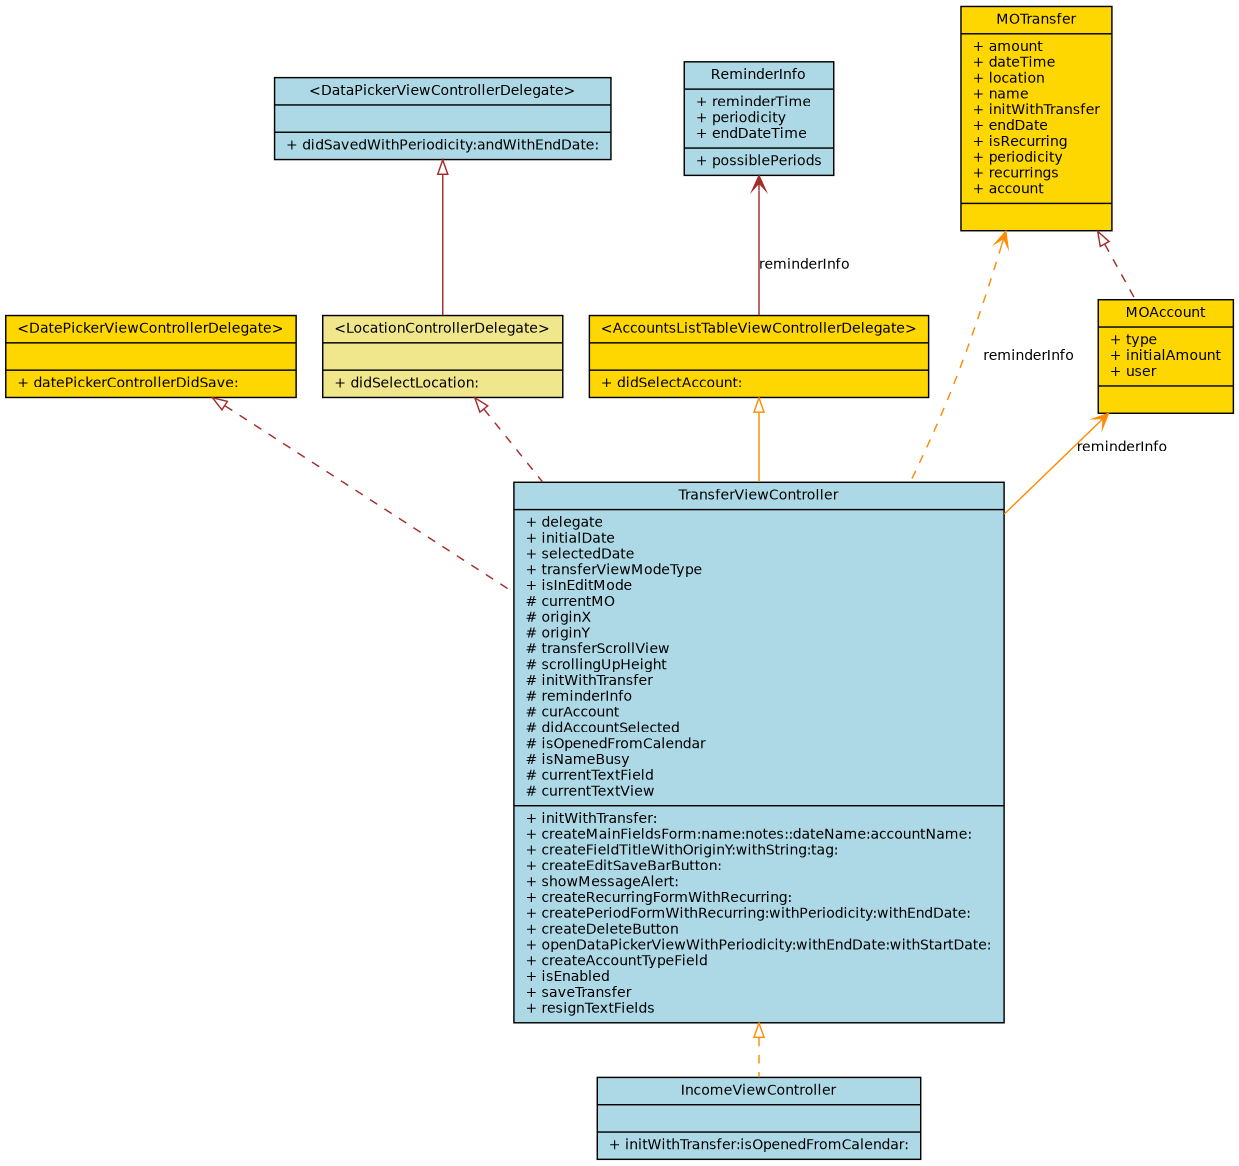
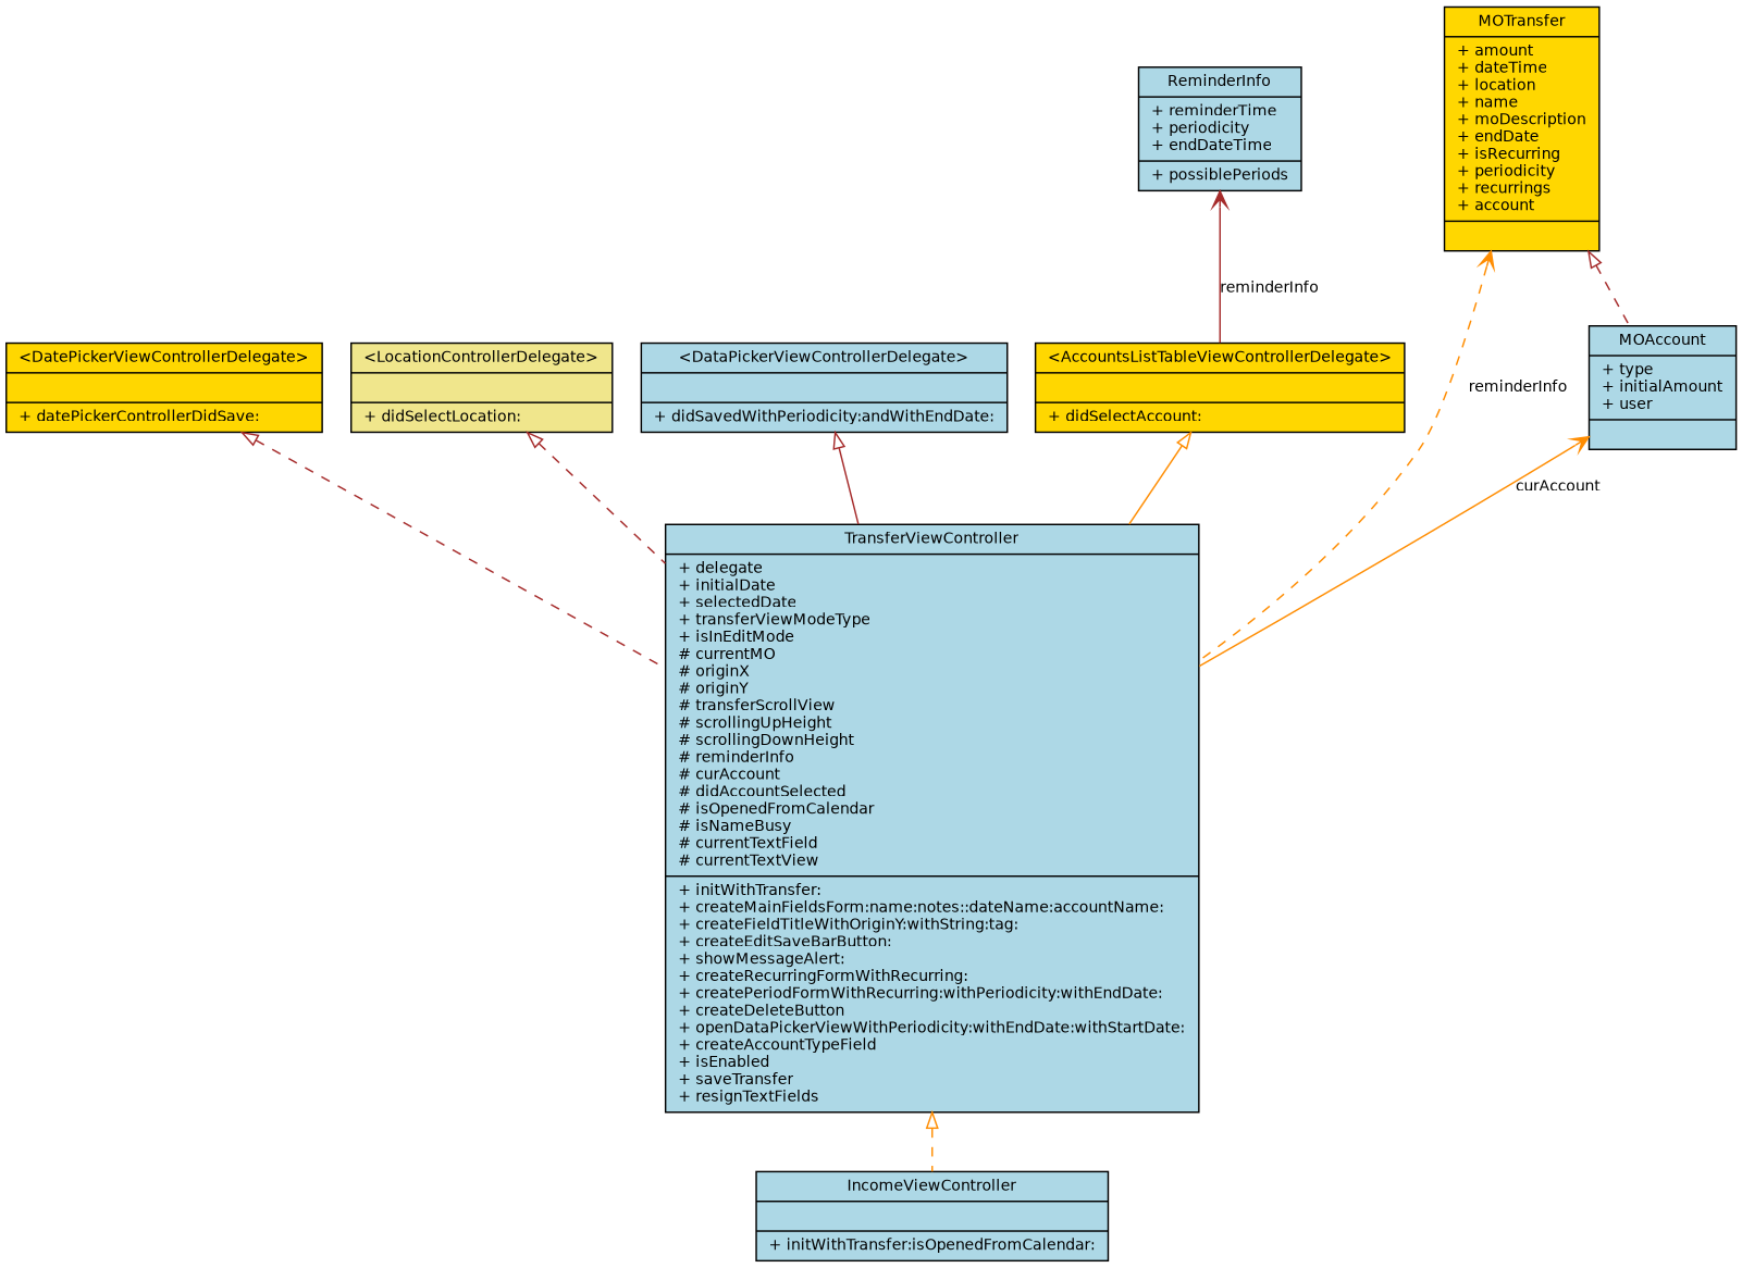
  digraph {
    node [color=black fillcolor=lightblue fontname=Helvetica fontsize=10 shape=record style=filled]
    edge [arrowtail=empty color=brown dir=back fontname=Helvetica fontsize=10 labelfontname=Helvetica labelfontsize=10 style=dashed]
    n1 [fontcolor=black height=0.2 label="{IncomeViewController\n||+ initWithTransfer:isOpenedFromCalendar:\l}" width=0.4]
-   n2 [height=0.2 label="{TransferViewController\n|+ delegate\l+ initialDate\l+ selectedDate\l+ transferViewModeType\l+ isInEditMode\l# currentMO\l# originX\l# originY\l# transferScrollView\l# scrollingUpHeight\l# initWithTransfer\l# reminderInfo\l# curAccount\l# didAccountSelected\l# isOpenedFromCalendar\l# isNameBusy\l# currentTextField\l# currentTextView\l|+ initWithTransfer:\l+ createMainFieldsForm:name:notes::dateName:accountName:\l+ createFieldTitleWithOriginY:withString:tag:\l+ createEditSaveBarButton:\l+ showMessageAlert:\l+ createRecurringFormWithRecurring:\l+ createPeriodFormWithRecurring:withPeriodicity:withEndDate:\l+ createDeleteButton\l+ openDataPickerViewWithPeriodicity:withEndDate:withStartDate:\l+ createAccountTypeField\l+ isEnabled\l+ saveTransfer\l+ resignTextFields\l}" width=0.4]
+   n2 [height=0.2 label="{TransferViewController\n|+ delegate\l+ initialDate\l+ selectedDate\l+ transferViewModeType\l+ isInEditMode\l# currentMO\l# originX\l# originY\l# transferScrollView\l# scrollingUpHeight\l# scrollingDownHeight\l# reminderInfo\l# curAccount\l# didAccountSelected\l# isOpenedFromCalendar\l# isNameBusy\l# currentTextField\l# currentTextView\l|+ initWithTransfer:\l+ createMainFieldsForm:name:notes::dateName:accountName:\l+ createFieldTitleWithOriginY:withString:tag:\l+ createEditSaveBarButton:\l+ showMessageAlert:\l+ createRecurringFormWithRecurring:\l+ createPeriodFormWithRecurring:withPeriodicity:withEndDate:\l+ createDeleteButton\l+ openDataPickerViewWithPeriodicity:withEndDate:withStartDate:\l+ createAccountTypeField\l+ isEnabled\l+ saveTransfer\l+ resignTextFields\l}" width=0.4]
    n3 [fillcolor=gold height=0.2 label="{\<DatePickerViewControllerDelegate\>\n||+ datePickerControllerDidSave:\l}" width=0.4]
    n4 [fillcolor=khaki height=0.2 label="{\<LocationControllerDelegate\>\n||+ didSelectLocation:\l}" width=0.4]
    n5 [height=0.2 label="{\<DataPickerViewControllerDelegate\>\n||+ didSavedWithPeriodicity:andWithEndDate:\l}" width=0.4]
    n6 [fillcolor=gold height=0.2 label="{\<AccountsListTableViewControllerDelegate\>\n||+ didSelectAccount:\l}" width=0.4]
    n7 [height=0.2 label="{ReminderInfo\n|+ reminderTime\l+ periodicity\l+ endDateTime\l|+ possiblePeriods\l}" width=0.4]
-   n8 [fillcolor=gold height=0.2 label="{MOTransfer\n|+ amount\l+ dateTime\l+ location\l+ name\l+ initWithTransfer\l+ endDate\l+ isRecurring\l+ periodicity\l+ recurrings\l+ account\l|}" width=0.4]
-   n9 [fillcolor=gold height=0.2 label="{MOAccount\n|+ type\l+ initialAmount\l+ user\l|}" width=0.4]
+   n8 [fillcolor=gold height=0.2 label="{MOTransfer\n|+ amount\l+ dateTime\l+ location\l+ name\l+ moDescription\l+ endDate\l+ isRecurring\l+ periodicity\l+ recurrings\l+ account\l|}" width=0.4]
+   n9 [height=0.2 label="{MOAccount\n|+ type\l+ initialAmount\l+ user\l|}" width=0.4]
    n2 -> n1 [color=darkorange]
    n3 -> n2
    n4 -> n2
-   n5 -> n4 [style=solid]
+   n5 -> n2 [style=solid]
    n6 -> n2 [color=darkorange style=solid]
    n7 -> n6 [arrowtail=open label=reminderInfo style=solid]
    n8 -> n2 [arrowtail=open color=darkorange label=reminderInfo]
    n8 -> n9
-   n9 -> n2 [arrowtail=open color=darkorange label=reminderInfo style=solid]
+   n9 -> n2 [arrowtail=open color=darkorange label=curAccount style=solid]
  }
